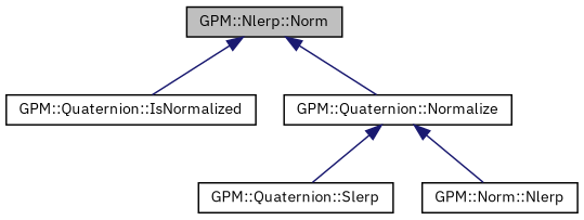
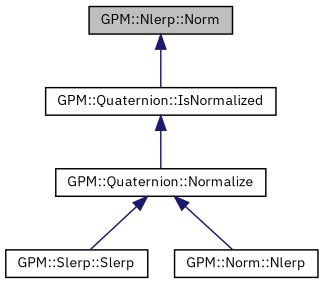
  digraph {
    fontname="IBM Plex Sans"
    rankdir=TB
    node [color=black fillcolor=white fontname="IBM Plex Sans" fontsize=10 shape=record style=filled]
    edge [color=midnightblue dir=back fontname="IBM Plex Sans" fontsize=10 labelfontname=Helvetica labelfontsize=10 style=solid]
    n1 [fillcolor=grey75 fontcolor=black height=0.2 label="GPM::Nlerp::Norm" width=0.4]
    n2 [height=0.2 label="GPM::Quaternion::IsNormalized" width=0.4]
    n3 [height=0.2 label="GPM::Quaternion::Normalize" width=0.4]
-   n4 [height=0.2 label="GPM::Quaternion::Slerp" width=0.4]
+   n4 [height=0.2 label="GPM::Slerp::Slerp" width=0.4]
    n5 [height=0.2 label="GPM::Norm::Nlerp" width=0.4]
    n1 -> n2
-   n1 -> n3
+   n2 -> n3
    n3 -> n4
    n3 -> n5
  }
